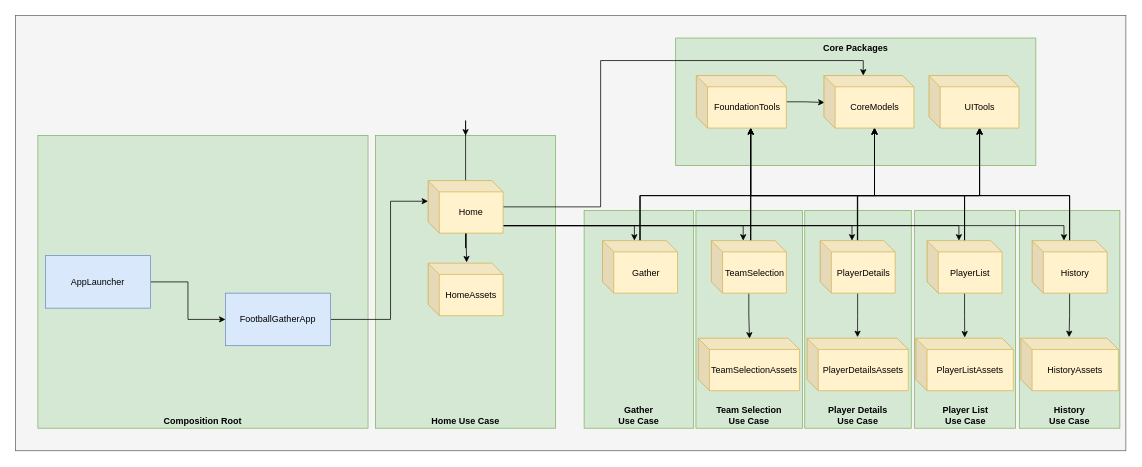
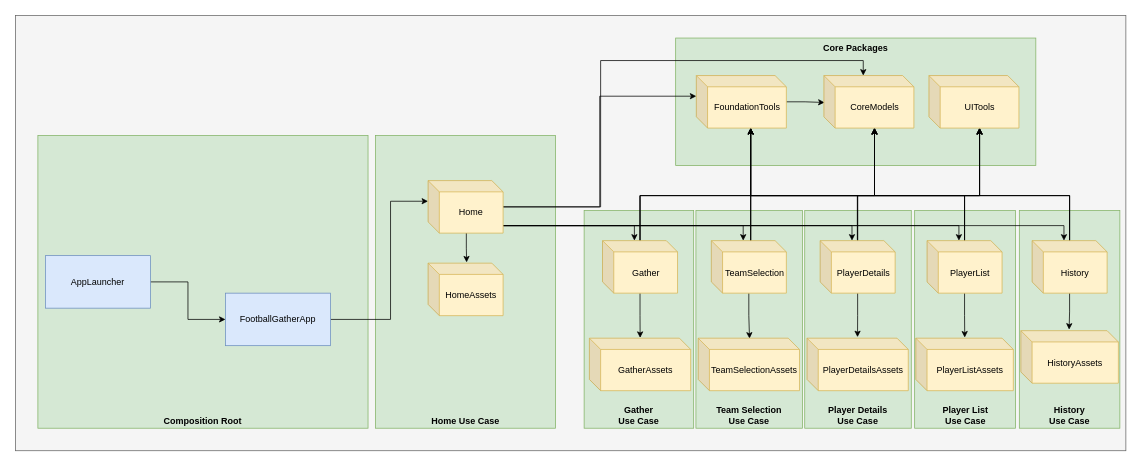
  <mxCell id="0" />
  <mxCell id="1" parent="0" />
  <mxCell id="2" value="" style="rounded=0;whiteSpace=wrap;html=1;fillColor=#f5f5f5;strokeColor=#666666;fontColor=#333333;" vertex="1" parent="1"><mxGeometry x="20" y="20" width="1480" height="580" as="geometry" /></mxCell>
  <mxCell id="3" value="Core Packages" style="rounded=0;whiteSpace=wrap;html=1;horizontal=1;verticalAlign=top;fontStyle=1;fillColor=#d5e8d4;strokeColor=#82b366;" vertex="1" parent="1"><mxGeometry x="900" y="50" width="480" height="170" as="geometry" /></mxCell>
  <mxCell id="4" value="History&lt;br&gt;Use Case" style="rounded=0;whiteSpace=wrap;html=1;horizontal=1;verticalAlign=bottom;fontStyle=1;fillColor=#d5e8d4;strokeColor=#82b366;" vertex="1" parent="1"><mxGeometry x="1358" y="280" width="134" height="290" as="geometry" /></mxCell>
  <mxCell id="5" value="Player List&lt;br&gt;Use Case" style="rounded=0;whiteSpace=wrap;html=1;horizontal=1;verticalAlign=bottom;fontStyle=1;fillColor=#d5e8d4;strokeColor=#82b366;" vertex="1" parent="1"><mxGeometry x="1218.5" y="280" width="134.5" height="290" as="geometry" /></mxCell>
  <mxCell id="6" value="Player Details&lt;br&gt;Use Case" style="rounded=0;whiteSpace=wrap;html=1;horizontal=1;verticalAlign=bottom;fontStyle=1;fillColor=#d5e8d4;strokeColor=#82b366;" vertex="1" parent="1"><mxGeometry x="1072" y="280" width="142" height="290" as="geometry" /></mxCell>
  <mxCell id="7" value="Team Selection&lt;br&gt;Use Case" style="rounded=0;whiteSpace=wrap;html=1;horizontal=1;verticalAlign=bottom;fontStyle=1;fillColor=#d5e8d4;strokeColor=#82b366;" vertex="1" parent="1"><mxGeometry x="927" y="280" width="142" height="290" as="geometry" /></mxCell>
  <mxCell id="8" value="Gather&lt;br&gt;Use Case" style="rounded=0;whiteSpace=wrap;html=1;horizontal=1;verticalAlign=bottom;fontStyle=1;fillColor=#d5e8d4;strokeColor=#82b366;" vertex="1" parent="1"><mxGeometry x="778" y="280" width="146" height="290" as="geometry" /></mxCell>
  <mxCell id="9" value="Home Use Case" style="rounded=0;whiteSpace=wrap;html=1;horizontal=1;verticalAlign=bottom;fontStyle=1;fillColor=#d5e8d4;strokeColor=#82b366;" vertex="1" parent="1"><mxGeometry x="500" y="180" width="240" height="390" as="geometry" /></mxCell>
  <mxCell id="10" value="Composition Root" style="rounded=0;whiteSpace=wrap;html=1;horizontal=1;verticalAlign=bottom;fontStyle=1;fillColor=#d5e8d4;strokeColor=#82b366;" vertex="1" parent="1"><mxGeometry x="50" y="180" width="440" height="390" as="geometry" /></mxCell>
  <mxCell id="11" style="edgeStyle=orthogonalEdgeStyle;rounded=0;orthogonalLoop=1;jettySize=auto;html=1;entryX=0;entryY=0.5;entryDx=0;entryDy=0;" parent="1" source="12" target="14" edge="1"><mxGeometry relative="1" as="geometry" /></mxCell>
  <mxCell id="12" value="AppLauncher" style="rounded=0;whiteSpace=wrap;html=1;fillColor=#dae8fc;strokeColor=#6c8ebf;" parent="1" vertex="1"><mxGeometry x="60" y="340" width="140" height="70" as="geometry" /></mxCell>
  <mxCell id="13" style="edgeStyle=orthogonalEdgeStyle;rounded=0;orthogonalLoop=1;jettySize=auto;html=1;entryX=0;entryY=0;entryDx=0;entryDy=27.5;entryPerimeter=0;" parent="1" source="14" target="23" edge="1"><mxGeometry relative="1" as="geometry"><Array as="points"><mxPoint x="520" y="425" /><mxPoint x="520" y="267" /></Array></mxGeometry></mxCell>
  <mxCell id="14" value="FootballGatherApp" style="rounded=0;whiteSpace=wrap;html=1;fillColor=#dae8fc;strokeColor=#6c8ebf;" parent="1" vertex="1"><mxGeometry x="300" y="390" width="140" height="70" as="geometry" /></mxCell>
  <mxCell id="15" style="edgeStyle=orthogonalEdgeStyle;rounded=0;orthogonalLoop=1;jettySize=auto;html=1;entryX=0.514;entryY=-0.014;entryDx=0;entryDy=0;entryPerimeter=0;" parent="1" source="23" target="24" edge="1"><mxGeometry relative="1" as="geometry"><Array as="points"><mxPoint x="621" y="330" /><mxPoint x="621" y="330" /></Array></mxGeometry></mxCell>
  <mxCell id="16" style="edgeStyle=orthogonalEdgeStyle;rounded=0;orthogonalLoop=1;jettySize=auto;html=1;entryX=0;entryY=0;entryDx=42.5;entryDy=0;entryPerimeter=0;" parent="1" source="23" target="53" edge="1"><mxGeometry relative="1" as="geometry"><Array as="points"><mxPoint x="845" y="300" /></Array></mxGeometry></mxCell>
  <mxCell id="17" style="edgeStyle=orthogonalEdgeStyle;rounded=0;orthogonalLoop=1;jettySize=auto;html=1;entryX=0;entryY=0;entryDx=42.5;entryDy=0;entryPerimeter=0;" parent="1" source="23" target="48" edge="1"><mxGeometry relative="1" as="geometry"><Array as="points"><mxPoint x="990" y="300" /></Array></mxGeometry></mxCell>
  <mxCell id="18" style="edgeStyle=orthogonalEdgeStyle;rounded=0;orthogonalLoop=1;jettySize=auto;html=1;entryX=0;entryY=0;entryDx=42.5;entryDy=0;entryPerimeter=0;" parent="1" source="23" target="43" edge="1"><mxGeometry relative="1" as="geometry"><Array as="points"><mxPoint x="1135" y="300" /></Array></mxGeometry></mxCell>
  <mxCell id="19" style="edgeStyle=orthogonalEdgeStyle;rounded=0;orthogonalLoop=1;jettySize=auto;html=1;entryX=0;entryY=0;entryDx=42.5;entryDy=0;entryPerimeter=0;" parent="1" source="23" target="38" edge="1"><mxGeometry relative="1" as="geometry"><Array as="points"><mxPoint x="1278" y="300" /></Array></mxGeometry></mxCell>
  <mxCell id="20" style="edgeStyle=orthogonalEdgeStyle;rounded=0;orthogonalLoop=1;jettySize=auto;html=1;entryX=0;entryY=0;entryDx=42.5;entryDy=0;entryPerimeter=0;" parent="1" source="23" target="32" edge="1"><mxGeometry relative="1" as="geometry"><Array as="points"><mxPoint x="1418" y="300" /></Array></mxGeometry></mxCell>
- <mxCell id="21" style="edgeStyle=orthogonalEdgeStyle;rounded=0;orthogonalLoop=1;jettySize=auto;html=1;" parent="1" source="23" target="9" edge="1"><mxGeometry relative="1" as="geometry"><mxPoint x="910" y="130" as="targetPoint" /></mxGeometry></mxCell>
+ <mxCell id="21" style="edgeStyle=orthogonalEdgeStyle;rounded=0;orthogonalLoop=1;jettySize=auto;html=1;entryX=0;entryY=0;entryDx=0;entryDy=27.5;entryPerimeter=0;" parent="1" source="23" target="26" edge="1"><mxGeometry relative="1" as="geometry"><mxPoint x="910" y="130" as="targetPoint" /></mxGeometry></mxCell>
  <mxCell id="22" style="edgeStyle=orthogonalEdgeStyle;rounded=0;orthogonalLoop=1;jettySize=auto;html=1;entryX=0;entryY=0;entryDx=52.5;entryDy=0;entryPerimeter=0;" parent="1" source="23" target="27" edge="1"><mxGeometry relative="1" as="geometry"><Array as="points"><mxPoint x="800" y="275" /><mxPoint x="800" y="80" /><mxPoint x="1150" y="80" /></Array></mxGeometry></mxCell>
  <mxCell id="23" value="Home" style="shape=cube;whiteSpace=wrap;html=1;boundedLbl=1;backgroundOutline=1;darkOpacity=0.05;darkOpacity2=0.1;size=15;fillColor=#fff2cc;strokeColor=#d6b656;" parent="1" vertex="1"><mxGeometry x="570" y="240" width="100" height="70" as="geometry" /></mxCell>
  <mxCell id="24" value="HomeAssets" style="shape=cube;whiteSpace=wrap;html=1;boundedLbl=1;backgroundOutline=1;darkOpacity=0.05;darkOpacity2=0.1;size=15;fillColor=#fff2cc;strokeColor=#d6b656;" parent="1" vertex="1"><mxGeometry x="570" y="350" width="100" height="70" as="geometry" /></mxCell>
  <mxCell id="25" style="edgeStyle=orthogonalEdgeStyle;rounded=0;orthogonalLoop=1;jettySize=auto;html=1;entryX=0.008;entryY=0.513;entryDx=0;entryDy=0;entryPerimeter=0;" parent="1" source="26" target="27" edge="1"><mxGeometry relative="1" as="geometry" /></mxCell>
  <mxCell id="26" value="FoundationTools" style="shape=cube;whiteSpace=wrap;html=1;boundedLbl=1;backgroundOutline=1;darkOpacity=0.05;darkOpacity2=0.1;size=15;fillColor=#fff2cc;strokeColor=#d6b656;" parent="1" vertex="1"><mxGeometry x="927.5" y="100" width="120" height="70" as="geometry" /></mxCell>
  <mxCell id="27" value="CoreModels" style="shape=cube;whiteSpace=wrap;html=1;boundedLbl=1;backgroundOutline=1;darkOpacity=0.05;darkOpacity2=0.1;size=15;fillColor=#fff2cc;strokeColor=#d6b656;" parent="1" vertex="1"><mxGeometry x="1097.5" y="100" width="120" height="70" as="geometry" /></mxCell>
  <mxCell id="28" style="edgeStyle=orthogonalEdgeStyle;rounded=0;orthogonalLoop=1;jettySize=auto;html=1;entryX=0.495;entryY=-0.02;entryDx=0;entryDy=0;entryPerimeter=0;" parent="1" source="32" target="33" edge="1"><mxGeometry relative="1" as="geometry" /></mxCell>
  <mxCell id="29" style="edgeStyle=orthogonalEdgeStyle;rounded=0;orthogonalLoop=1;jettySize=auto;html=1;" parent="1" source="32" edge="1"><mxGeometry relative="1" as="geometry"><mxPoint x="1000" y="170" as="targetPoint" /><Array as="points"><mxPoint x="1425" y="260" /><mxPoint x="1000" y="260" /><mxPoint x="1000" y="170" /></Array></mxGeometry></mxCell>
  <mxCell id="30" style="edgeStyle=orthogonalEdgeStyle;rounded=0;orthogonalLoop=1;jettySize=auto;html=1;entryX=0;entryY=0;entryDx=67.5;entryDy=70;entryPerimeter=0;" parent="1" source="32" target="27" edge="1"><mxGeometry relative="1" as="geometry"><Array as="points"><mxPoint x="1425" y="260" /><mxPoint x="1165" y="260" /></Array></mxGeometry></mxCell>
  <mxCell id="31" style="edgeStyle=orthogonalEdgeStyle;rounded=0;orthogonalLoop=1;jettySize=auto;html=1;entryX=0;entryY=0;entryDx=67.5;entryDy=70;entryPerimeter=0;" parent="1" source="32" target="58" edge="1"><mxGeometry relative="1" as="geometry"><Array as="points"><mxPoint x="1425" y="260" /><mxPoint x="1305" y="260" /></Array></mxGeometry></mxCell>
  <mxCell id="32" value="History" style="shape=cube;whiteSpace=wrap;html=1;boundedLbl=1;backgroundOutline=1;darkOpacity=0.05;darkOpacity2=0.1;size=15;fillColor=#fff2cc;strokeColor=#d6b656;" parent="1" vertex="1"><mxGeometry x="1375" y="320" width="100" height="70" as="geometry" /></mxCell>
- <mxCell id="33" value="HistoryAssets" style="shape=cube;whiteSpace=wrap;html=1;boundedLbl=1;backgroundOutline=1;darkOpacity=0.05;darkOpacity2=0.1;size=15;fillColor=#fff2cc;strokeColor=#d6b656;" parent="1" vertex="1"><mxGeometry x="1360" y="450" width="130" height="70" as="geometry" /></mxCell>
+ <mxCell id="33" value="HistoryAssets" style="shape=cube;whiteSpace=wrap;html=1;boundedLbl=1;backgroundOutline=1;darkOpacity=0.05;darkOpacity2=0.1;size=15;fillColor=#fff2cc;strokeColor=#d6b656;" parent="1" vertex="1"><mxGeometry x="1360" y="440" width="130" height="70" as="geometry" /></mxCell>
  <mxCell id="34" style="edgeStyle=orthogonalEdgeStyle;rounded=0;orthogonalLoop=1;jettySize=auto;html=1;entryX=0.502;entryY=-0.013;entryDx=0;entryDy=0;entryPerimeter=0;" parent="1" source="38" target="54" edge="1"><mxGeometry relative="1" as="geometry" /></mxCell>
  <mxCell id="35" style="edgeStyle=orthogonalEdgeStyle;rounded=0;orthogonalLoop=1;jettySize=auto;html=1;" parent="1" source="38" edge="1"><mxGeometry relative="1" as="geometry"><mxPoint x="1000" y="170" as="targetPoint" /><Array as="points"><mxPoint x="1285" y="260" /><mxPoint x="1000" y="260" /><mxPoint x="1000" y="170" /></Array></mxGeometry></mxCell>
  <mxCell id="36" style="edgeStyle=orthogonalEdgeStyle;rounded=0;orthogonalLoop=1;jettySize=auto;html=1;entryX=0;entryY=0;entryDx=67.5;entryDy=70;entryPerimeter=0;" parent="1" source="38" target="27" edge="1"><mxGeometry relative="1" as="geometry"><Array as="points"><mxPoint x="1285" y="260" /><mxPoint x="1165" y="260" /></Array></mxGeometry></mxCell>
  <mxCell id="37" style="edgeStyle=orthogonalEdgeStyle;rounded=0;orthogonalLoop=1;jettySize=auto;html=1;entryX=0;entryY=0;entryDx=67.5;entryDy=70;entryPerimeter=0;" parent="1" source="38" target="58" edge="1"><mxGeometry relative="1" as="geometry"><Array as="points"><mxPoint x="1285" y="260" /><mxPoint x="1305" y="260" /></Array></mxGeometry></mxCell>
  <mxCell id="38" value="PlayerList" style="shape=cube;whiteSpace=wrap;html=1;boundedLbl=1;backgroundOutline=1;darkOpacity=0.05;darkOpacity2=0.1;size=15;fillColor=#fff2cc;strokeColor=#d6b656;" parent="1" vertex="1"><mxGeometry x="1235" y="320" width="100" height="70" as="geometry" /></mxCell>
  <mxCell id="39" style="edgeStyle=orthogonalEdgeStyle;rounded=0;orthogonalLoop=1;jettySize=auto;html=1;entryX=0.499;entryY=-0.02;entryDx=0;entryDy=0;entryPerimeter=0;" parent="1" source="43" target="55" edge="1"><mxGeometry relative="1" as="geometry" /></mxCell>
  <mxCell id="40" style="edgeStyle=orthogonalEdgeStyle;rounded=0;orthogonalLoop=1;jettySize=auto;html=1;" parent="1" source="43" edge="1"><mxGeometry relative="1" as="geometry"><mxPoint x="1000" y="170" as="targetPoint" /><Array as="points"><mxPoint x="1143" y="260" /><mxPoint x="1000" y="260" /><mxPoint x="1000" y="170" /></Array></mxGeometry></mxCell>
  <mxCell id="41" style="edgeStyle=orthogonalEdgeStyle;rounded=0;orthogonalLoop=1;jettySize=auto;html=1;entryX=0;entryY=0;entryDx=67.5;entryDy=70;entryPerimeter=0;exitX=0.496;exitY=-0.017;exitDx=0;exitDy=0;exitPerimeter=0;" parent="1" source="43" target="27" edge="1"><mxGeometry relative="1" as="geometry"><Array as="points"><mxPoint x="1142" y="260" /><mxPoint x="1165" y="260" /></Array></mxGeometry></mxCell>
  <mxCell id="42" style="edgeStyle=orthogonalEdgeStyle;rounded=0;orthogonalLoop=1;jettySize=auto;html=1;entryX=0;entryY=0;entryDx=67.5;entryDy=70;entryPerimeter=0;" parent="1" source="43" target="58" edge="1"><mxGeometry relative="1" as="geometry"><Array as="points"><mxPoint x="1143" y="260" /><mxPoint x="1305" y="260" /></Array></mxGeometry></mxCell>
  <mxCell id="43" value="PlayerDetails" style="shape=cube;whiteSpace=wrap;html=1;boundedLbl=1;backgroundOutline=1;darkOpacity=0.05;darkOpacity2=0.1;size=15;fillColor=#fff2cc;strokeColor=#d6b656;" parent="1" vertex="1"><mxGeometry x="1092.5" y="320" width="100" height="70" as="geometry" /></mxCell>
  <mxCell id="44" style="edgeStyle=orthogonalEdgeStyle;rounded=0;orthogonalLoop=1;jettySize=auto;html=1;entryX=0.507;entryY=0.008;entryDx=0;entryDy=0;entryPerimeter=0;" parent="1" source="48" target="56" edge="1"><mxGeometry relative="1" as="geometry" /></mxCell>
  <mxCell id="45" style="edgeStyle=orthogonalEdgeStyle;rounded=0;orthogonalLoop=1;jettySize=auto;html=1;" parent="1" source="48" edge="1"><mxGeometry relative="1" as="geometry"><mxPoint x="1000" y="170" as="targetPoint" /><Array as="points"><mxPoint x="1000" y="170" /></Array></mxGeometry></mxCell>
  <mxCell id="46" style="edgeStyle=orthogonalEdgeStyle;rounded=0;orthogonalLoop=1;jettySize=auto;html=1;entryX=0;entryY=0;entryDx=67.5;entryDy=70;entryPerimeter=0;exitX=0.524;exitY=0.008;exitDx=0;exitDy=0;exitPerimeter=0;" parent="1" source="48" target="27" edge="1"><mxGeometry relative="1" as="geometry"><Array as="points"><mxPoint x="1000" y="260" /><mxPoint x="1165" y="260" /></Array></mxGeometry></mxCell>
  <mxCell id="47" style="edgeStyle=orthogonalEdgeStyle;rounded=0;orthogonalLoop=1;jettySize=auto;html=1;entryX=0;entryY=0;entryDx=67.5;entryDy=70;entryPerimeter=0;" parent="1" source="48" target="58" edge="1"><mxGeometry relative="1" as="geometry"><Array as="points"><mxPoint x="1000" y="260" /><mxPoint x="1305" y="260" /></Array></mxGeometry></mxCell>
  <mxCell id="48" value="TeamSelection" style="shape=cube;whiteSpace=wrap;html=1;boundedLbl=1;backgroundOutline=1;darkOpacity=0.05;darkOpacity2=0.1;size=15;fillColor=#fff2cc;strokeColor=#d6b656;" parent="1" vertex="1"><mxGeometry x="947.5" y="320" width="100" height="70" as="geometry" /></mxCell>
+ <mxCell id="49" style="edgeStyle=orthogonalEdgeStyle;rounded=0;orthogonalLoop=1;jettySize=auto;html=1;entryX=0.501;entryY=-0.006;entryDx=0;entryDy=0;entryPerimeter=0;" parent="1" source="53" target="57" edge="1"><mxGeometry relative="1" as="geometry" /></mxCell>
  <mxCell id="50" style="edgeStyle=orthogonalEdgeStyle;rounded=0;orthogonalLoop=1;jettySize=auto;html=1;" parent="1" source="53" edge="1"><mxGeometry relative="1" as="geometry"><mxPoint x="1000" y="170" as="targetPoint" /><Array as="points"><mxPoint x="853" y="260" /><mxPoint x="1000" y="260" /><mxPoint x="1000" y="170" /></Array></mxGeometry></mxCell>
  <mxCell id="51" style="edgeStyle=orthogonalEdgeStyle;rounded=0;orthogonalLoop=1;jettySize=auto;html=1;entryX=0;entryY=0;entryDx=67.5;entryDy=70;entryPerimeter=0;" parent="1" source="53" target="27" edge="1"><mxGeometry relative="1" as="geometry"><Array as="points"><mxPoint x="852" y="260" /><mxPoint x="1165" y="260" /></Array></mxGeometry></mxCell>
  <mxCell id="52" style="edgeStyle=orthogonalEdgeStyle;rounded=0;orthogonalLoop=1;jettySize=auto;html=1;entryX=0;entryY=0;entryDx=67.5;entryDy=70;entryPerimeter=0;" parent="1" source="53" target="58" edge="1"><mxGeometry relative="1" as="geometry"><Array as="points"><mxPoint x="853" y="260" /><mxPoint x="1305" y="260" /></Array></mxGeometry></mxCell>
  <mxCell id="53" value="Gather" style="shape=cube;whiteSpace=wrap;html=1;boundedLbl=1;backgroundOutline=1;darkOpacity=0.05;darkOpacity2=0.1;size=15;fillColor=#fff2cc;strokeColor=#d6b656;" parent="1" vertex="1"><mxGeometry x="802.5" y="320" width="100" height="70" as="geometry" /></mxCell>
  <mxCell id="54" value="PlayerListAssets" style="shape=cube;whiteSpace=wrap;html=1;boundedLbl=1;backgroundOutline=1;darkOpacity=0.05;darkOpacity2=0.1;size=15;fillColor=#fff2cc;strokeColor=#d6b656;" parent="1" vertex="1"><mxGeometry x="1220" y="450" width="130" height="70" as="geometry" /></mxCell>
  <mxCell id="55" value="PlayerDetailsAssets" style="shape=cube;whiteSpace=wrap;html=1;boundedLbl=1;backgroundOutline=1;darkOpacity=0.05;darkOpacity2=0.1;size=15;fillColor=#fff2cc;strokeColor=#d6b656;" parent="1" vertex="1"><mxGeometry x="1075" y="450" width="135" height="70" as="geometry" /></mxCell>
  <mxCell id="56" value="TeamSelectionAssets" style="shape=cube;whiteSpace=wrap;html=1;boundedLbl=1;backgroundOutline=1;darkOpacity=0.05;darkOpacity2=0.1;size=15;fillColor=#fff2cc;strokeColor=#d6b656;" parent="1" vertex="1"><mxGeometry x="930" y="450" width="135" height="70" as="geometry" /></mxCell>
+ <mxCell id="57" value="GatherAssets" style="shape=cube;whiteSpace=wrap;html=1;boundedLbl=1;backgroundOutline=1;darkOpacity=0.05;darkOpacity2=0.1;size=15;fillColor=#fff2cc;strokeColor=#d6b656;" parent="1" vertex="1"><mxGeometry x="785" y="450" width="135" height="70" as="geometry" /></mxCell>
  <mxCell id="58" value="UITools" style="shape=cube;whiteSpace=wrap;html=1;boundedLbl=1;backgroundOutline=1;darkOpacity=0.05;darkOpacity2=0.1;size=15;fillColor=#fff2cc;strokeColor=#d6b656;" parent="1" vertex="1"><mxGeometry x="1237.5" y="100" width="120" height="70" as="geometry" /></mxCell>
